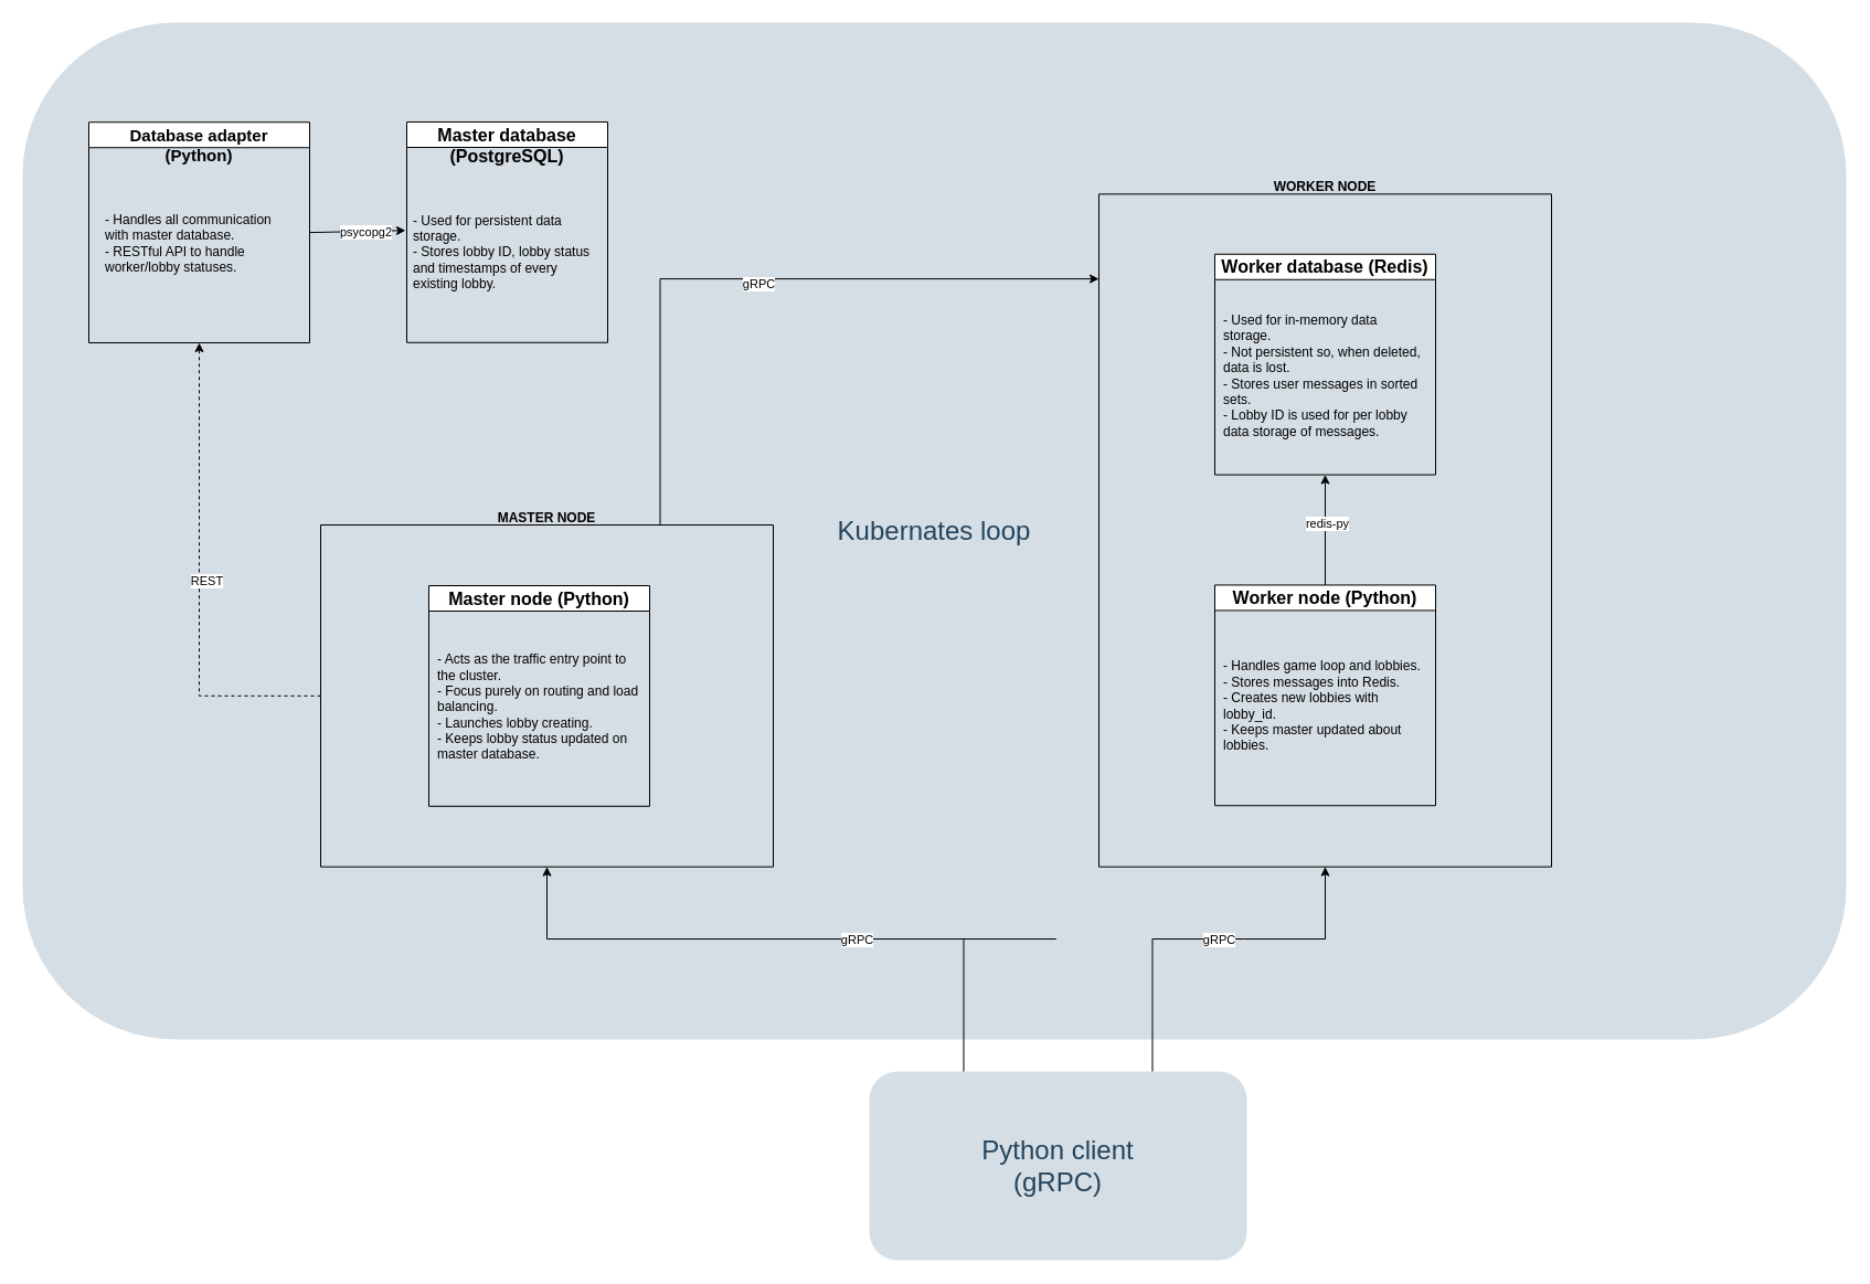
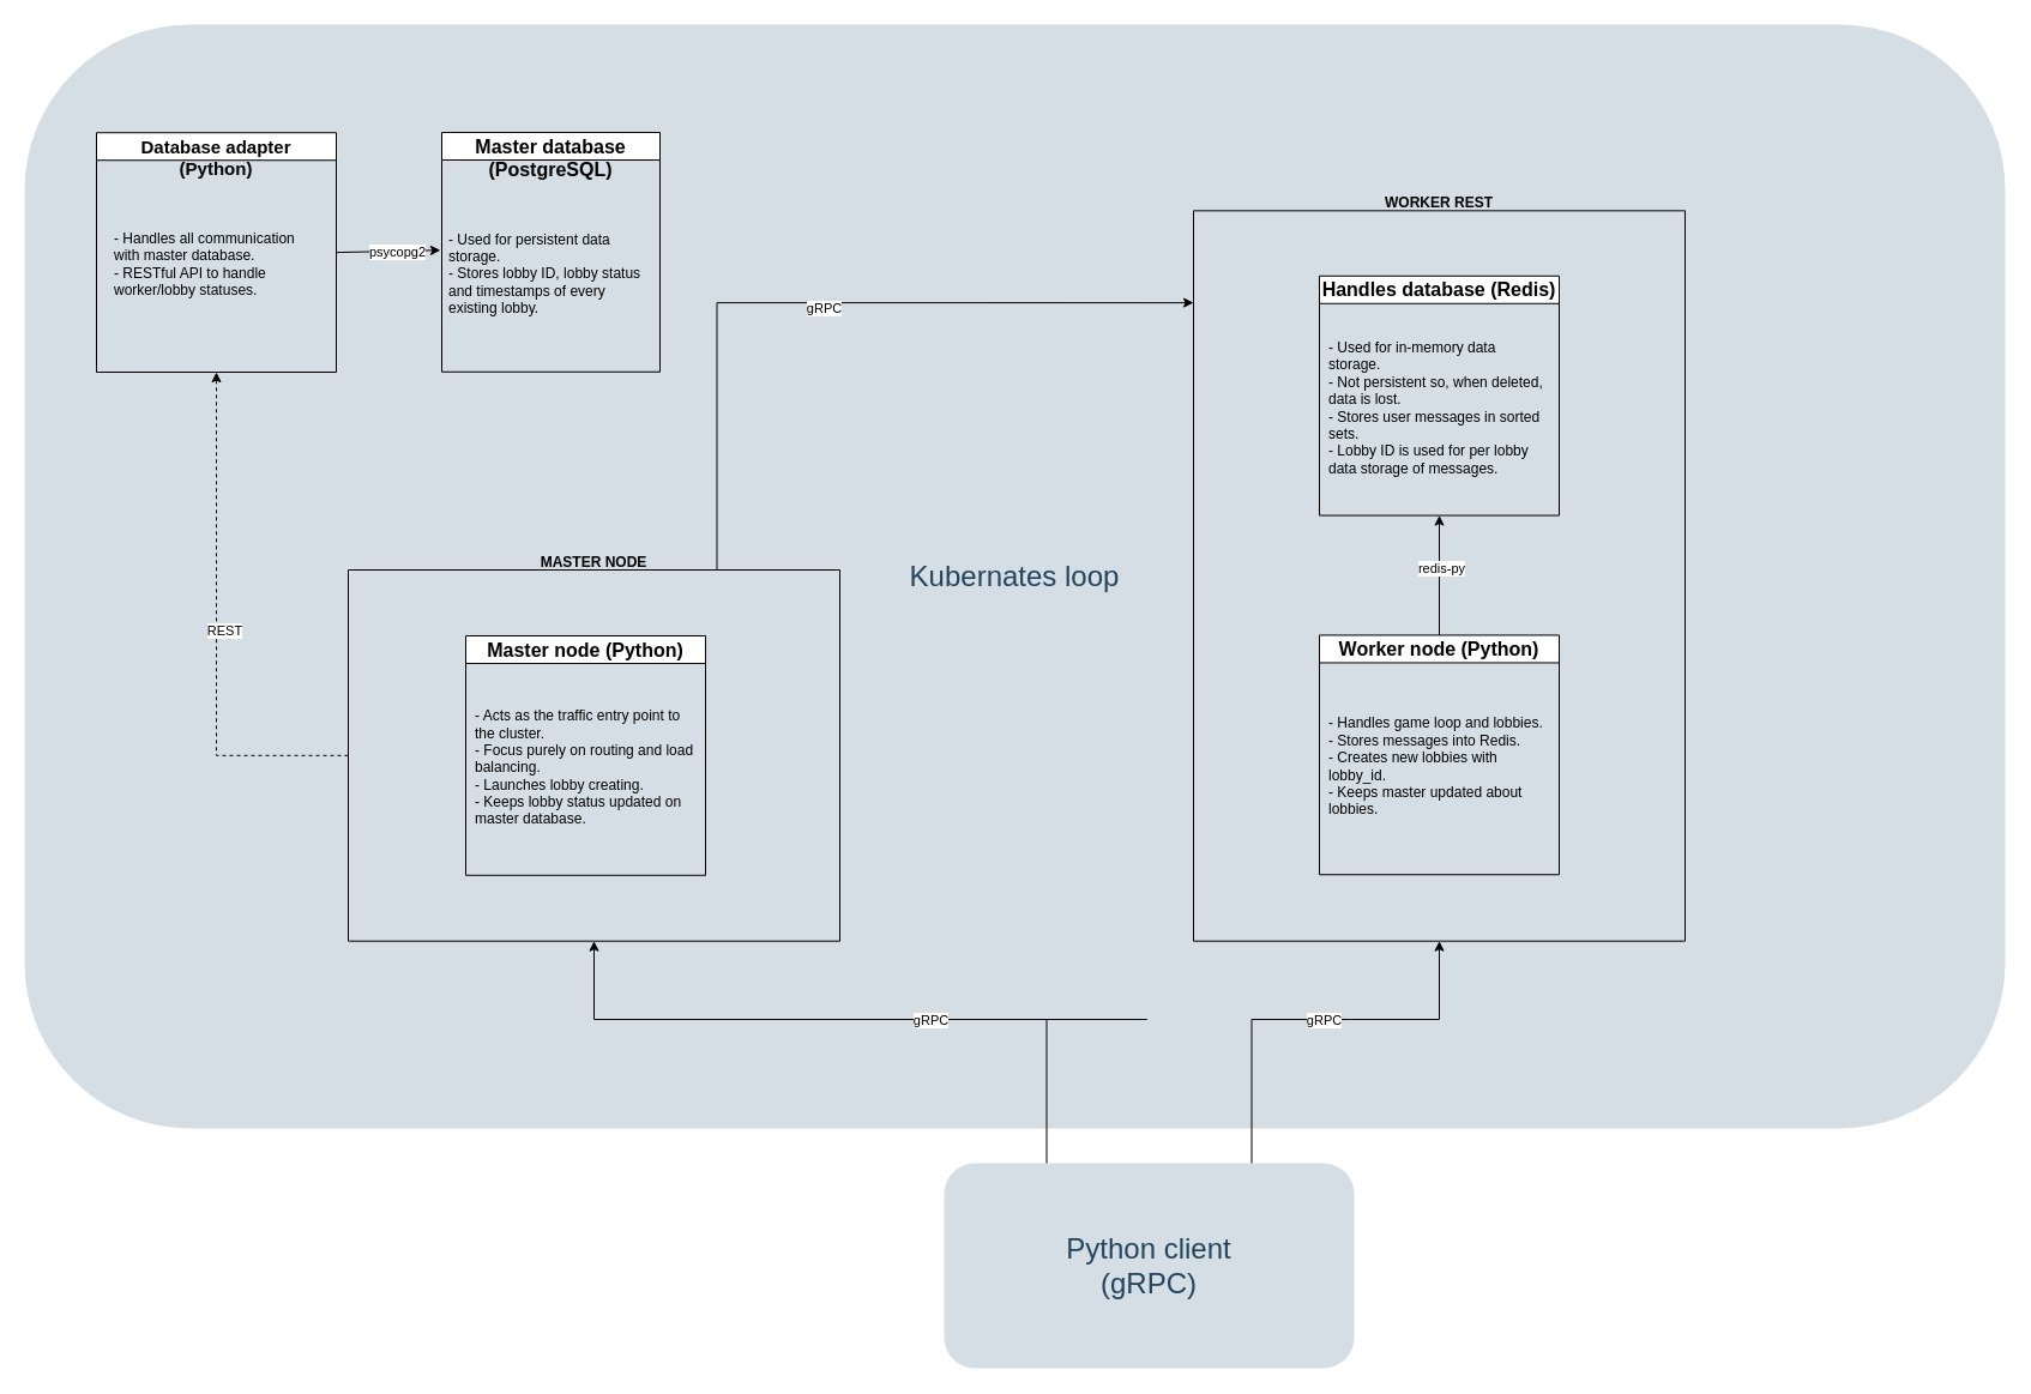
  <mxCell id="0" />
  <mxCell id="1" parent="0" />
  <mxCell id="2" value="" style="group;movable=1;resizable=1;rotatable=1;deletable=1;editable=1;locked=0;connectable=1;" parent="1" vertex="1" connectable="0"><mxGeometry x="20" y="20" width="1652" height="920" as="geometry" /></mxCell>
  <mxCell id="3" value="Kubernates loop" style="rounded=1;whiteSpace=wrap;html=1;strokeColor=none;fillColor=#BAC8D3;fontSize=24;fontColor=#23445D;align=center;opacity=60;movable=0;resizable=0;rotatable=0;deletable=0;editable=0;locked=1;connectable=0;" parent="2" vertex="1"><mxGeometry width="1652" height="921" as="geometry" /></mxCell>
  <mxCell id="4" value="" style="group" parent="2" vertex="1" connectable="0"><mxGeometry x="1080" y="509.446" width="200" height="199.783" as="geometry" /></mxCell>
  <mxCell id="5" value="- Handles game loop and lobbies.&lt;br&gt;- Stores messages into Redis.&lt;br&gt;- Creates new lobbies with lobby_id.&lt;br&gt;- Keeps master updated about lobbies." style="text;strokeColor=none;fillColor=none;align=left;verticalAlign=middle;spacingLeft=4;spacingRight=4;overflow=hidden;points=[[0,0.5],[1,0.5]];portConstraint=eastwest;rotatable=0;whiteSpace=wrap;html=1;" parent="4" vertex="1"><mxGeometry x="2" y="19.978" width="196" height="179.805" as="geometry" /></mxCell>
  <mxCell id="6" value="&lt;font style=&quot;font-size: 16px;&quot;&gt;Worker node (Python)&lt;/font&gt;&lt;span style=&quot;color: rgba(0, 0, 0, 0); font-family: monospace; font-size: 0px; font-weight: 400; text-align: start; text-wrap: nowrap;&quot;&gt;%3CmxGraphModel%3E%3Croot%3E%3CmxCell%20id%3D%220%22%2F%3E%3CmxCell%20id%3D%221%22%20parent%3D%220%22%2F%3E%3CmxCell%20id%3D%222%22%20value%3D%22Kubernates%20cluster%22%20style%3D%22rounded%3D1%3BwhiteSpace%3Dwrap%3Bhtml%3D1%3BstrokeColor%3Dnone%3BfillColor%3D%23BAC8D3%3BfontSize%3D24%3BfontColor%3D%2323445D%3Balign%3Dcenter%3Bopacity%3D60%3B%22%20vertex%3D%221%22%20parent%3D%221%22%3E%3CmxGeometry%20x%3D%22-40%22%20width%3D%221692%22%20height%3D%22631%22%20as%3D%22geometry%22%2F%3E%3C%2FmxCell%3E%3C%2Froot%3E%3C%2FmxGraphModel%3E&lt;/span&gt;" style="swimlane;whiteSpace=wrap;html=1;" parent="4" vertex="1"><mxGeometry width="200" height="199.783" as="geometry"><mxRectangle x="214" y="120" width="190" height="30" as="alternateBounds" /></mxGeometry></mxCell>
  <mxCell id="7" value="" style="group" parent="2" vertex="1" connectable="0"><mxGeometry x="1080" y="209.772" width="200" height="199.783" as="geometry" /></mxCell>
  <mxCell id="8" value="- Used for in-memory data storage.&lt;div&gt;- Not persistent so, when deleted, data is lost.&lt;/div&gt;&lt;div&gt;- Stores user messages in sorted sets.&amp;nbsp;&lt;br&gt;- Lobby ID is used for per lobby data storage of messages.&lt;/div&gt;" style="text;strokeColor=none;fillColor=none;align=left;verticalAlign=middle;spacingLeft=4;spacingRight=4;overflow=hidden;points=[[0,0.5],[1,0.5]];portConstraint=eastwest;rotatable=0;whiteSpace=wrap;html=1;" parent="7" vertex="1"><mxGeometry x="2" y="19.978" width="196" height="179.805" as="geometry" /></mxCell>
- <mxCell id="9" value="&lt;span style=&quot;font-size: 16px;&quot;&gt;Worker database (Redis)&lt;/span&gt;" style="swimlane;whiteSpace=wrap;html=1;" parent="7" vertex="1"><mxGeometry width="200" height="199.783" as="geometry"><mxRectangle x="214" y="120" width="190" height="30" as="alternateBounds" /></mxGeometry></mxCell>
+ <mxCell id="9" value="&lt;span style=&quot;font-size: 16px;&quot;&gt;Handles database (Redis)&lt;/span&gt;" style="swimlane;whiteSpace=wrap;html=1;" parent="7" vertex="1"><mxGeometry width="200" height="199.783" as="geometry"><mxRectangle x="214" y="120" width="190" height="30" as="alternateBounds" /></mxGeometry></mxCell>
  <mxCell id="10" value="MASTER NODE&#10;" style="swimlane;startSize=0;" parent="2" vertex="1"><mxGeometry x="270" y="455.01" width="410" height="309.66" as="geometry" /></mxCell>
- <mxCell id="11" value="WORKER NODE&#10;" style="swimlane;startSize=0;" parent="2" vertex="1"><mxGeometry x="975" y="155.331" width="410" height="609.338" as="geometry" /></mxCell>
+ <mxCell id="11" value="WORKER REST&#10;" style="swimlane;startSize=0;" parent="2" vertex="1"><mxGeometry x="975" y="155.331" width="410" height="609.338" as="geometry" /></mxCell>
  <mxCell id="12" value="" style="group" parent="2" vertex="1" connectable="0"><mxGeometry x="368" y="510.002" width="200" height="199.783" as="geometry" /></mxCell>
  <mxCell id="13" value="- Acts as the traffic entry point to the cluster.&lt;div&gt;- Focus purely on routing and load balancing.&lt;br&gt;- Launches lobby creating.&lt;br&gt;&lt;span style=&quot;background-color: initial;&quot;&gt;- Keeps lobby status updated on master database.&lt;/span&gt;&lt;br&gt;&lt;/div&gt;" style="text;strokeColor=none;fillColor=none;align=left;verticalAlign=middle;spacingLeft=4;spacingRight=4;overflow=hidden;points=[[0,0.5],[1,0.5]];portConstraint=eastwest;rotatable=0;whiteSpace=wrap;html=1;" parent="12" vertex="1"><mxGeometry x="2" y="19.978" width="196" height="179.805" as="geometry" /></mxCell>
  <mxCell id="14" value="&lt;font style=&quot;font-size: 16px;&quot;&gt;Master node (Python)&lt;/font&gt;&lt;span style=&quot;color: rgba(0, 0, 0, 0); font-family: monospace; font-size: 0px; font-weight: 400; text-align: start; text-wrap: nowrap;&quot;&gt;%3CmxGraphModel%3E%3Croot%3E%3CmxCell%20id%3D%220%22%2F%3E%3CmxCell%20id%3D%221%22%20parent%3D%220%22%2F%3E%3CmxCell%20id%3D%222%22%20value%3D%22Kubernates%20cluster%22%20style%3D%22rounded%3D1%3BwhiteSpace%3Dwrap%3Bhtml%3D1%3BstrokeColor%3Dnone%3BfillColor%3D%23BAC8D3%3BfontSize%3D24%3BfontColor%3D%2323445D%3Balign%3Dcenter%3Bopacity%3D60%3B%22%20vertex%3D%221%22%20parent%3D%221%22%3E%3CmxGeometry%20x%3D%22-40%22%20width%3D%221692%22%20height%3D%22631%22%20as%3D%22geometry%22%2F%3E%3C%2FmxCell%3E%3C%2Froot%3E%3C%2FmxGraphModel%3E&lt;/span&gt;" style="swimlane;whiteSpace=wrap;html=1;" parent="12" vertex="1"><mxGeometry width="200" height="199.783" as="geometry"><mxRectangle x="214" y="120" width="190" height="30" as="alternateBounds" /></mxGeometry></mxCell>
  <mxCell id="15" style="edgeStyle=orthogonalEdgeStyle;rounded=0;orthogonalLoop=1;jettySize=auto;html=1;exitX=0.75;exitY=0;exitDx=0;exitDy=0;entryX=0;entryY=0.126;entryDx=0;entryDy=0;entryPerimeter=0;" parent="2" source="10" target="11" edge="1"><mxGeometry relative="1" as="geometry" /></mxCell>
  <mxCell id="16" value="gRPC" style="edgeLabel;html=1;align=center;verticalAlign=middle;resizable=0;points=[];" parent="15" vertex="1" connectable="0"><mxGeometry x="-0.002" y="-4" relative="1" as="geometry"><mxPoint x="2" as="offset" /></mxGeometry></mxCell>
  <mxCell id="17" value="" style="endArrow=classic;html=1;rounded=0;exitX=0.5;exitY=0;exitDx=0;exitDy=0;entryX=0.5;entryY=1;entryDx=0;entryDy=0;" parent="2" source="6" target="9" edge="1"><mxGeometry width="50" height="50" relative="1" as="geometry"><mxPoint x="658" y="720" as="sourcePoint" /><mxPoint x="708" y="670" as="targetPoint" /></mxGeometry></mxCell>
  <mxCell id="18" value="redis-py" style="edgeLabel;html=1;align=center;verticalAlign=middle;resizable=0;points=[];" parent="17" vertex="1" connectable="0"><mxGeometry x="0.123" y="-1" relative="1" as="geometry"><mxPoint as="offset" /></mxGeometry></mxCell>
  <mxCell id="19" value="" style="group" parent="2" vertex="1" connectable="0"><mxGeometry x="60" y="100.002" width="200" height="199.783" as="geometry" /></mxCell>
  <mxCell id="20" value="&lt;div&gt;&lt;font style=&quot;font-size: 15px;&quot;&gt;&lt;br&gt;&lt;/font&gt;&lt;/div&gt;&lt;font style=&quot;font-size: 15px;&quot;&gt;Database adapter&lt;br&gt;(Python)&lt;/font&gt;" style="swimlane;whiteSpace=wrap;html=1;" parent="19" vertex="1"><mxGeometry y="-9.77" width="200" height="199.783" as="geometry"><mxRectangle y="-9.77" width="190" height="49.77" as="alternateBounds" /></mxGeometry></mxCell>
  <mxCell id="21" value="&lt;div&gt;&lt;span style=&quot;font-size: 16px;&quot;&gt;&lt;br&gt;&lt;/span&gt;&lt;/div&gt;&lt;span style=&quot;font-size: 16px;&quot;&gt;Master database (PostgreSQL)&lt;/span&gt;" style="swimlane;whiteSpace=wrap;html=1;" vertex="1" parent="2"><mxGeometry x="348" y="90" width="182" height="199.78" as="geometry"><mxRectangle y="-9.77" width="190" height="49.77" as="alternateBounds" /></mxGeometry></mxCell>
  <mxCell id="22" value="- Used for persistent data storage.&lt;div&gt;- Stores lobby ID, lobby status and timestamps of every existing lobby.&lt;/div&gt;" style="text;strokeColor=none;fillColor=none;align=left;verticalAlign=middle;spacingLeft=4;spacingRight=4;overflow=hidden;points=[[0,0.5],[1,0.5]];portConstraint=eastwest;rotatable=0;whiteSpace=wrap;html=1;" vertex="1" parent="2"><mxGeometry x="348" y="125.33" width="182" height="164.67" as="geometry" /></mxCell>
  <mxCell id="23" value="" style="endArrow=classic;html=1;rounded=0;exitX=1;exitY=0.5;exitDx=0;exitDy=0;entryX=-0.006;entryY=0.382;entryDx=0;entryDy=0;entryPerimeter=0;" parent="2" source="20" target="22" edge="1"><mxGeometry width="50" height="50" relative="1" as="geometry"><mxPoint x="-112" y="310" as="sourcePoint" /><mxPoint x="228" y="310" as="targetPoint" /><Array as="points" /></mxGeometry></mxCell>
  <mxCell id="24" value="psycopg2" style="edgeLabel;html=1;align=center;verticalAlign=middle;resizable=0;points=[];" parent="23" vertex="1" connectable="0"><mxGeometry x="0.325" y="-1" relative="1" as="geometry"><mxPoint x="-8" as="offset" /></mxGeometry></mxCell>
  <mxCell id="25" style="edgeStyle=orthogonalEdgeStyle;rounded=0;orthogonalLoop=1;jettySize=auto;html=1;exitX=0;exitY=0.5;exitDx=0;exitDy=0;entryX=0.5;entryY=1;entryDx=0;entryDy=0;dashed=1;" edge="1" parent="2" source="10" target="20"><mxGeometry relative="1" as="geometry"><mxPoint x="788" y="425" as="sourcePoint" /><mxPoint x="1185" y="202" as="targetPoint" /></mxGeometry></mxCell>
  <mxCell id="26" value="REST" style="edgeLabel;html=1;align=center;verticalAlign=middle;resizable=0;points=[];" vertex="1" connectable="0" parent="25"><mxGeometry x="-0.002" y="-4" relative="1" as="geometry"><mxPoint x="2" as="offset" /></mxGeometry></mxCell>
  <mxCell id="27" value="- Handles all communication with master database.&lt;br&gt;- RESTful API to handle worker/lobby statuses." style="text;strokeColor=none;fillColor=none;align=left;verticalAlign=middle;spacingLeft=4;spacingRight=4;overflow=hidden;points=[[0,0.5],[1,0.5]];portConstraint=eastwest;rotatable=0;whiteSpace=wrap;html=1;" vertex="1" parent="2"><mxGeometry x="69" y="117.56" width="182" height="164.67" as="geometry" /></mxCell>
  <mxCell id="28" value="Python client&lt;br&gt;(gRPC)" style="rounded=1;whiteSpace=wrap;html=1;strokeColor=none;fillColor=#BAC8D3;fontSize=24;fontColor=#23445D;align=center;opacity=60;movable=1;resizable=1;rotatable=1;deletable=1;editable=1;locked=0;connectable=1;" parent="1" vertex="1"><mxGeometry x="787" y="970" width="342" height="171" as="geometry" /></mxCell>
  <mxCell id="29" style="edgeStyle=orthogonalEdgeStyle;rounded=0;orthogonalLoop=1;jettySize=auto;html=1;exitX=0.5;exitY=1;exitDx=0;exitDy=0;" parent="1" source="2" target="2" edge="1"><mxGeometry relative="1" as="geometry" /></mxCell>
  <mxCell id="30" style="edgeStyle=orthogonalEdgeStyle;rounded=0;orthogonalLoop=1;jettySize=auto;html=1;exitX=0.5;exitY=1;exitDx=0;exitDy=0;" parent="1" source="2" target="2" edge="1"><mxGeometry relative="1" as="geometry" /></mxCell>
  <mxCell id="31" style="edgeStyle=orthogonalEdgeStyle;rounded=0;orthogonalLoop=1;jettySize=auto;html=1;exitX=0.75;exitY=0;exitDx=0;exitDy=0;entryX=0.5;entryY=1;entryDx=0;entryDy=0;" parent="1" source="28" target="11" edge="1"><mxGeometry relative="1" as="geometry"><mxPoint x="797" y="654.289" as="sourcePoint" /><Array as="points"><mxPoint x="1126" y="850" /><mxPoint x="1402" y="850" /></Array></mxGeometry></mxCell>
  <mxCell id="32" value="gRPC" style="edgeLabel;html=1;align=center;verticalAlign=middle;resizable=0;points=[];" parent="31" vertex="1" connectable="0"><mxGeometry x="0.053" relative="1" as="geometry"><mxPoint as="offset" /></mxGeometry></mxCell>
  <mxCell id="33" style="edgeStyle=orthogonalEdgeStyle;rounded=0;orthogonalLoop=1;jettySize=auto;html=1;exitX=0.25;exitY=0;exitDx=0;exitDy=0;entryX=0.5;entryY=1;entryDx=0;entryDy=0;" parent="1" source="28" target="10" edge="1"><mxGeometry relative="1" as="geometry"><mxPoint x="1136" y="1100" as="sourcePoint" /><mxPoint x="1412" y="775" as="targetPoint" /><Array as="points"><mxPoint x="956" y="850" /><mxPoint x="697" y="850" /></Array></mxGeometry></mxCell>
  <mxCell id="34" value="gRPC" style="edgeLabel;html=1;align=center;verticalAlign=middle;resizable=0;points=[];" parent="33" vertex="1" connectable="0"><mxGeometry x="0.053" relative="1" as="geometry"><mxPoint as="offset" /></mxGeometry></mxCell>
